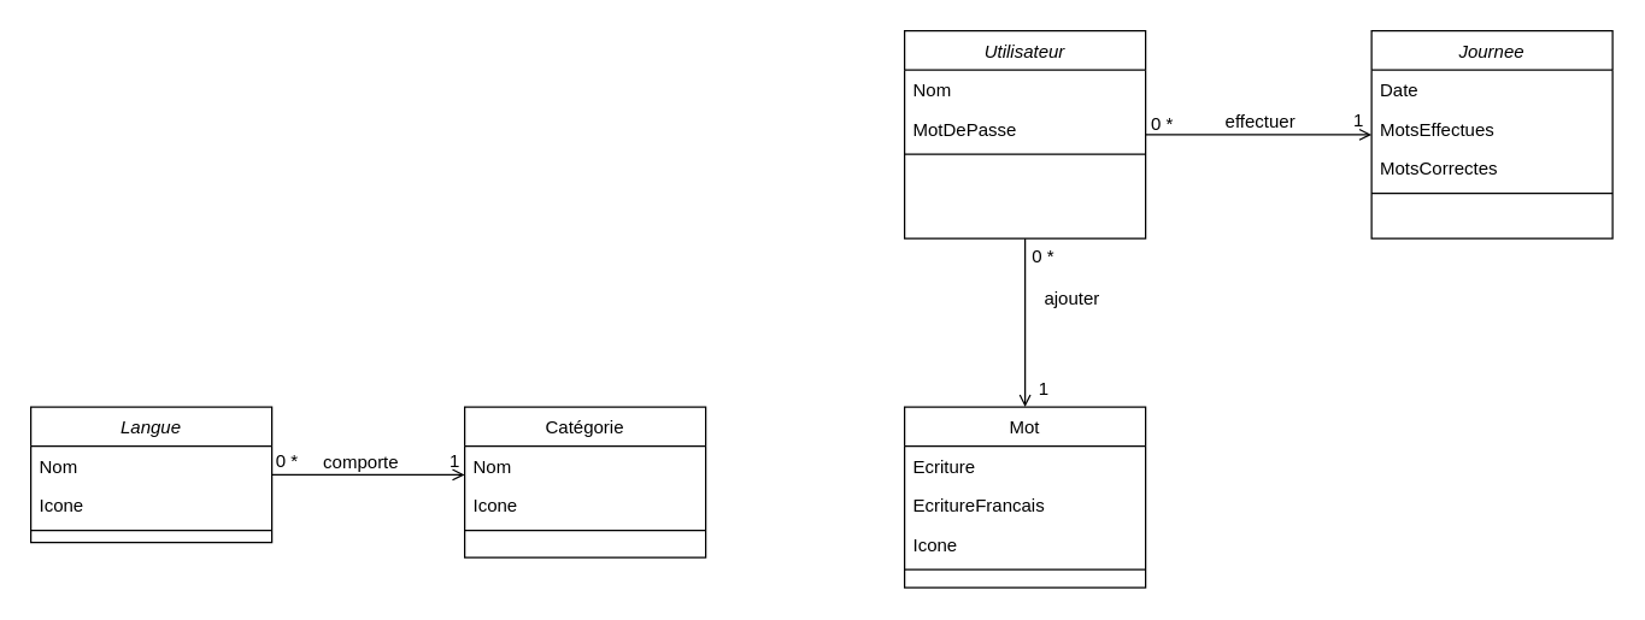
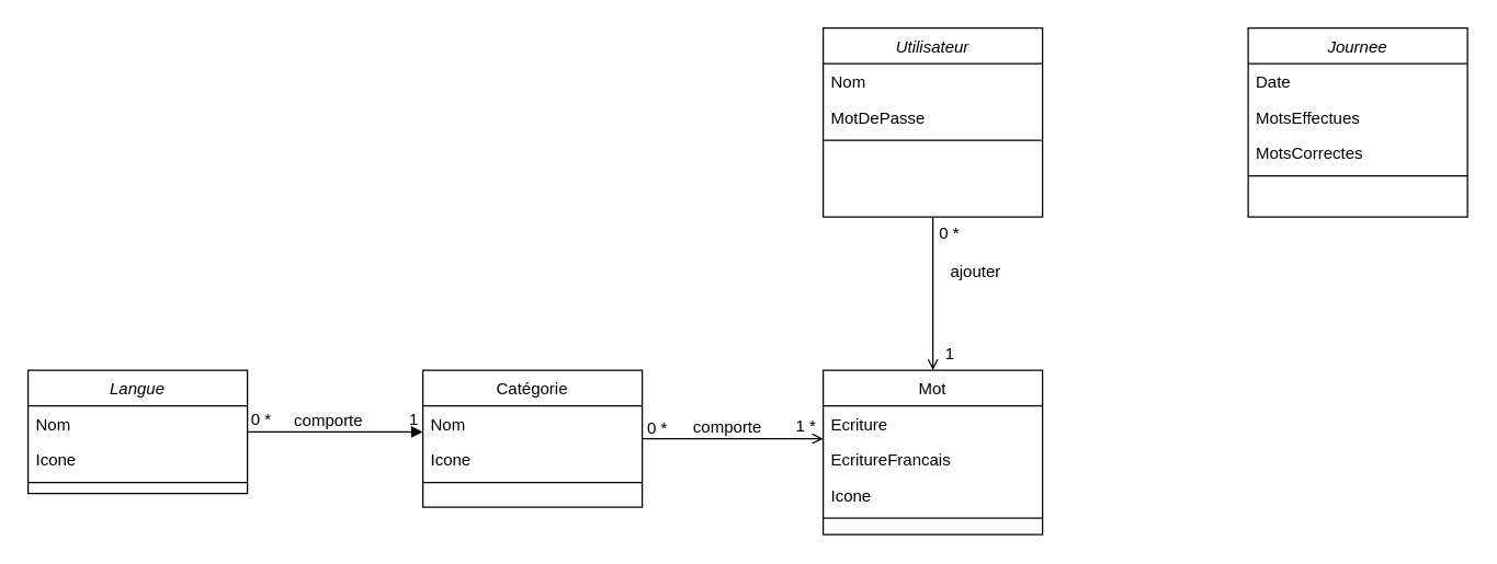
  <mxCell id="0" />
  <mxCell id="1" parent="0" />
  <mxCell id="2" value="Langue" style="swimlane;fontStyle=2;align=center;verticalAlign=top;childLayout=stackLayout;horizontal=1;startSize=26;horizontalStack=0;resizeParent=1;resizeLast=0;collapsible=1;marginBottom=0;rounded=0;shadow=0;strokeWidth=1;" parent="1" vertex="1"><mxGeometry x="20" y="270" width="160" height="90" as="geometry"><mxRectangle x="220" y="120" width="160" height="26" as="alternateBounds" /></mxGeometry></mxCell>
  <mxCell id="3" value="Nom" style="text;align=left;verticalAlign=top;spacingLeft=4;spacingRight=4;overflow=hidden;rotatable=0;points=[[0,0.5],[1,0.5]];portConstraint=eastwest;" parent="2" vertex="1"><mxGeometry y="26" width="160" height="26" as="geometry" /></mxCell>
  <mxCell id="4" value="Icone" style="text;align=left;verticalAlign=top;spacingLeft=4;spacingRight=4;overflow=hidden;rotatable=0;points=[[0,0.5],[1,0.5]];portConstraint=eastwest;" vertex="1" parent="2"><mxGeometry y="52" width="160" height="26" as="geometry" /></mxCell>
  <mxCell id="5" value="" style="line;html=1;strokeWidth=1;align=left;verticalAlign=middle;spacingTop=-1;spacingLeft=3;spacingRight=3;rotatable=0;labelPosition=right;points=[];portConstraint=eastwest;" parent="2" vertex="1"><mxGeometry y="78" width="160" height="8" as="geometry" /></mxCell>
  <mxCell id="6" value="Catégorie" style="swimlane;fontStyle=0;align=center;verticalAlign=top;childLayout=stackLayout;horizontal=1;startSize=26;horizontalStack=0;resizeParent=1;resizeLast=0;collapsible=1;marginBottom=0;rounded=0;shadow=0;strokeWidth=1;" parent="1" vertex="1"><mxGeometry x="308" y="270" width="160" height="100" as="geometry"><mxRectangle x="508" y="120" width="160" height="26" as="alternateBounds" /></mxGeometry></mxCell>
  <mxCell id="7" value="Nom" style="text;align=left;verticalAlign=top;spacingLeft=4;spacingRight=4;overflow=hidden;rotatable=0;points=[[0,0.5],[1,0.5]];portConstraint=eastwest;" parent="6" vertex="1"><mxGeometry y="26" width="160" height="26" as="geometry" /></mxCell>
  <mxCell id="8" value="Icone" style="text;align=left;verticalAlign=top;spacingLeft=4;spacingRight=4;overflow=hidden;rotatable=0;points=[[0,0.5],[1,0.5]];portConstraint=eastwest;" vertex="1" parent="6"><mxGeometry y="52" width="160" height="26" as="geometry" /></mxCell>
  <mxCell id="9" value="" style="line;html=1;strokeWidth=1;align=left;verticalAlign=middle;spacingTop=-1;spacingLeft=3;spacingRight=3;rotatable=0;labelPosition=right;points=[];portConstraint=eastwest;" parent="6" vertex="1"><mxGeometry y="78" width="160" height="8" as="geometry" /></mxCell>
- <mxCell id="10" value="" style="endArrow=open;shadow=0;strokeWidth=1;rounded=0;endFill=1;edgeStyle=elbowEdgeStyle;elbow=vertical;" parent="1" source="2" target="6" edge="1"><mxGeometry x="0.5" y="41" relative="1" as="geometry"><mxPoint x="180" y="342" as="sourcePoint" /><mxPoint x="340" y="342" as="targetPoint" /><mxPoint x="-40" y="32" as="offset" /></mxGeometry></mxCell>
+ <mxCell id="10" value="" style="endArrow=block;shadow=0;strokeWidth=1;rounded=0;endFill=1;edgeStyle=elbowEdgeStyle;elbow=vertical;" parent="1" source="2" target="6" edge="1"><mxGeometry x="0.5" y="41" relative="1" as="geometry"><mxPoint x="180" y="342" as="sourcePoint" /><mxPoint x="340" y="342" as="targetPoint" /><mxPoint x="-40" y="32" as="offset" /></mxGeometry></mxCell>
  <mxCell id="11" value="0 *" style="resizable=0;align=left;verticalAlign=bottom;labelBackgroundColor=none;fontSize=12;" parent="10" connectable="0" vertex="1"><mxGeometry x="-1" relative="1" as="geometry"><mxPoint x="1" y="-1" as="offset" /></mxGeometry></mxCell>
  <mxCell id="12" value="1" style="resizable=0;align=right;verticalAlign=bottom;labelBackgroundColor=none;fontSize=12;" parent="10" connectable="0" vertex="1"><mxGeometry x="1" relative="1" as="geometry"><mxPoint x="-2" y="-1" as="offset" /></mxGeometry></mxCell>
  <mxCell id="13" value="comporte" style="text;html=1;resizable=0;points=[];;align=center;verticalAlign=middle;labelBackgroundColor=none;rounded=0;shadow=0;strokeWidth=1;fontSize=12;" parent="10" vertex="1" connectable="0"><mxGeometry x="0.5" y="49" relative="1" as="geometry"><mxPoint x="-38" y="40" as="offset" /></mxGeometry></mxCell>
+ <mxCell id="14" value="" style="endArrow=open;shadow=0;strokeWidth=1;rounded=0;endFill=1;edgeStyle=elbowEdgeStyle;elbow=vertical;" edge="1" parent="1" source="6" target="18"><mxGeometry x="0.5" y="41" relative="1" as="geometry"><mxPoint x="468" y="338.71" as="sourcePoint" /><mxPoint x="596" y="338.71" as="targetPoint" /><mxPoint x="-40" y="32" as="offset" /></mxGeometry></mxCell>
+ <mxCell id="15" value="0 *" style="resizable=0;align=left;verticalAlign=bottom;labelBackgroundColor=none;fontSize=12;" connectable="0" vertex="1" parent="14"><mxGeometry x="-1" relative="1" as="geometry"><mxPoint x="2" y="1" as="offset" /></mxGeometry></mxCell>
+ <mxCell id="16" value="1 *" style="resizable=0;align=right;verticalAlign=bottom;labelBackgroundColor=none;fontSize=12;" connectable="0" vertex="1" parent="14"><mxGeometry x="1" relative="1" as="geometry"><mxPoint x="-4" y="-1" as="offset" /></mxGeometry></mxCell>
+ <mxCell id="17" value="comporte" style="text;html=1;resizable=0;points=[];;align=center;verticalAlign=middle;labelBackgroundColor=none;rounded=0;shadow=0;strokeWidth=1;fontSize=12;" vertex="1" connectable="0" parent="14"><mxGeometry x="0.5" y="49" relative="1" as="geometry"><mxPoint x="-38" y="40" as="offset" /></mxGeometry></mxCell>
  <mxCell id="18" value="Mot" style="swimlane;fontStyle=0;align=center;verticalAlign=top;childLayout=stackLayout;horizontal=1;startSize=26;horizontalStack=0;resizeParent=1;resizeLast=0;collapsible=1;marginBottom=0;rounded=0;shadow=0;strokeWidth=1;" vertex="1" parent="1"><mxGeometry x="600" y="270" width="160" height="120" as="geometry"><mxRectangle x="800" y="120" width="160" height="26" as="alternateBounds" /></mxGeometry></mxCell>
  <mxCell id="19" value="Ecriture" style="text;align=left;verticalAlign=top;spacingLeft=4;spacingRight=4;overflow=hidden;rotatable=0;points=[[0,0.5],[1,0.5]];portConstraint=eastwest;" vertex="1" parent="18"><mxGeometry y="26" width="160" height="26" as="geometry" /></mxCell>
  <mxCell id="20" value="EcritureFrancais" style="text;align=left;verticalAlign=top;spacingLeft=4;spacingRight=4;overflow=hidden;rotatable=0;points=[[0,0.5],[1,0.5]];portConstraint=eastwest;rounded=0;shadow=0;html=0;" vertex="1" parent="18"><mxGeometry y="52" width="160" height="26" as="geometry" /></mxCell>
  <mxCell id="21" value="Icone" style="text;align=left;verticalAlign=top;spacingLeft=4;spacingRight=4;overflow=hidden;rotatable=0;points=[[0,0.5],[1,0.5]];portConstraint=eastwest;" vertex="1" parent="18"><mxGeometry y="78" width="160" height="26" as="geometry" /></mxCell>
  <mxCell id="22" value="" style="line;html=1;strokeWidth=1;align=left;verticalAlign=middle;spacingTop=-1;spacingLeft=3;spacingRight=3;rotatable=0;labelPosition=right;points=[];portConstraint=eastwest;" vertex="1" parent="18"><mxGeometry y="104" width="160" height="8" as="geometry" /></mxCell>
  <mxCell id="23" value="Utilisateur" style="swimlane;fontStyle=2;align=center;verticalAlign=top;childLayout=stackLayout;horizontal=1;startSize=26;horizontalStack=0;resizeParent=1;resizeLast=0;collapsible=1;marginBottom=0;rounded=0;shadow=0;strokeWidth=1;" vertex="1" parent="1"><mxGeometry x="600" y="20" width="160" height="138" as="geometry"><mxRectangle x="220" y="120" width="160" height="26" as="alternateBounds" /></mxGeometry></mxCell>
  <mxCell id="24" value="Nom" style="text;align=left;verticalAlign=top;spacingLeft=4;spacingRight=4;overflow=hidden;rotatable=0;points=[[0,0.5],[1,0.5]];portConstraint=eastwest;" vertex="1" parent="23"><mxGeometry y="26" width="160" height="26" as="geometry" /></mxCell>
  <mxCell id="25" value="MotDePasse" style="text;align=left;verticalAlign=top;spacingLeft=4;spacingRight=4;overflow=hidden;rotatable=0;points=[[0,0.5],[1,0.5]];portConstraint=eastwest;" vertex="1" parent="23"><mxGeometry y="52" width="160" height="26" as="geometry" /></mxCell>
  <mxCell id="26" value="" style="line;html=1;strokeWidth=1;align=left;verticalAlign=middle;spacingTop=-1;spacingLeft=3;spacingRight=3;rotatable=0;labelPosition=right;points=[];portConstraint=eastwest;" vertex="1" parent="23"><mxGeometry y="78" width="160" height="8" as="geometry" /></mxCell>
  <mxCell id="27" value="" style="endArrow=open;shadow=0;strokeWidth=1;rounded=0;endFill=1;edgeStyle=elbowEdgeStyle;elbow=vertical;" edge="1" parent="1" source="23" target="18"><mxGeometry x="0.5" y="41" relative="1" as="geometry"><mxPoint x="540" y="199.996" as="sourcePoint" /><mxPoint x="672" y="199.996" as="targetPoint" /><mxPoint x="-40" y="32" as="offset" /></mxGeometry></mxCell>
  <mxCell id="28" value="0 *" style="resizable=0;align=left;verticalAlign=bottom;labelBackgroundColor=none;fontSize=12;" connectable="0" vertex="1" parent="27"><mxGeometry x="-1" relative="1" as="geometry"><mxPoint x="3" y="20" as="offset" /></mxGeometry></mxCell>
  <mxCell id="29" value="1" style="resizable=0;align=right;verticalAlign=bottom;labelBackgroundColor=none;fontSize=12;" connectable="0" vertex="1" parent="27"><mxGeometry x="1" relative="1" as="geometry"><mxPoint x="17" y="-4" as="offset" /></mxGeometry></mxCell>
  <mxCell id="30" value="ajouter" style="text;html=1;resizable=0;points=[];;align=center;verticalAlign=middle;labelBackgroundColor=none;rounded=0;shadow=0;strokeWidth=1;fontSize=12;" vertex="1" connectable="0" parent="27"><mxGeometry x="0.5" y="49" relative="1" as="geometry"><mxPoint x="-19" y="-45" as="offset" /></mxGeometry></mxCell>
  <mxCell id="31" value="Journee" style="swimlane;fontStyle=2;align=center;verticalAlign=top;childLayout=stackLayout;horizontal=1;startSize=26;horizontalStack=0;resizeParent=1;resizeLast=0;collapsible=1;marginBottom=0;rounded=0;shadow=0;strokeWidth=1;" vertex="1" parent="1"><mxGeometry x="910" y="20" width="160" height="138" as="geometry"><mxRectangle x="220" y="120" width="160" height="26" as="alternateBounds" /></mxGeometry></mxCell>
  <mxCell id="32" value="Date" style="text;align=left;verticalAlign=top;spacingLeft=4;spacingRight=4;overflow=hidden;rotatable=0;points=[[0,0.5],[1,0.5]];portConstraint=eastwest;" vertex="1" parent="31"><mxGeometry y="26" width="160" height="26" as="geometry" /></mxCell>
  <mxCell id="33" value="MotsEffectues" style="text;align=left;verticalAlign=top;spacingLeft=4;spacingRight=4;overflow=hidden;rotatable=0;points=[[0,0.5],[1,0.5]];portConstraint=eastwest;" vertex="1" parent="31"><mxGeometry y="52" width="160" height="26" as="geometry" /></mxCell>
  <mxCell id="34" value="MotsCorrectes" style="text;align=left;verticalAlign=top;spacingLeft=4;spacingRight=4;overflow=hidden;rotatable=0;points=[[0,0.5],[1,0.5]];portConstraint=eastwest;" vertex="1" parent="31"><mxGeometry y="78" width="160" height="26" as="geometry" /></mxCell>
  <mxCell id="35" value="" style="line;html=1;strokeWidth=1;align=left;verticalAlign=middle;spacingTop=-1;spacingLeft=3;spacingRight=3;rotatable=0;labelPosition=right;points=[];portConstraint=eastwest;" vertex="1" parent="31"><mxGeometry y="104" width="160" height="8" as="geometry" /></mxCell>
- <mxCell id="36" value="" style="endArrow=open;shadow=0;strokeWidth=1;rounded=0;endFill=1;edgeStyle=elbowEdgeStyle;elbow=vertical;" edge="1" parent="1" source="23" target="31"><mxGeometry x="0.5" y="41" relative="1" as="geometry"><mxPoint x="760" y="88.656" as="sourcePoint" /><mxPoint x="892" y="88.656" as="targetPoint" /><mxPoint x="-40" y="32" as="offset" /></mxGeometry></mxCell>
- <mxCell id="37" value="0 *" style="resizable=0;align=left;verticalAlign=bottom;labelBackgroundColor=none;fontSize=12;" connectable="0" vertex="1" parent="36"><mxGeometry x="-1" relative="1" as="geometry"><mxPoint x="2" y="1" as="offset" /></mxGeometry></mxCell>
- <mxCell id="38" value="1" style="resizable=0;align=right;verticalAlign=bottom;labelBackgroundColor=none;fontSize=12;" connectable="0" vertex="1" parent="36"><mxGeometry x="1" relative="1" as="geometry"><mxPoint x="-4" y="-1" as="offset" /></mxGeometry></mxCell>
- <mxCell id="39" value="effectuer" style="text;html=1;resizable=0;points=[];;align=center;verticalAlign=middle;labelBackgroundColor=none;rounded=0;shadow=0;strokeWidth=1;fontSize=12;" vertex="1" connectable="0" parent="36"><mxGeometry x="0.5" y="49" relative="1" as="geometry"><mxPoint x="-38" y="40" as="offset" /></mxGeometry></mxCell>
